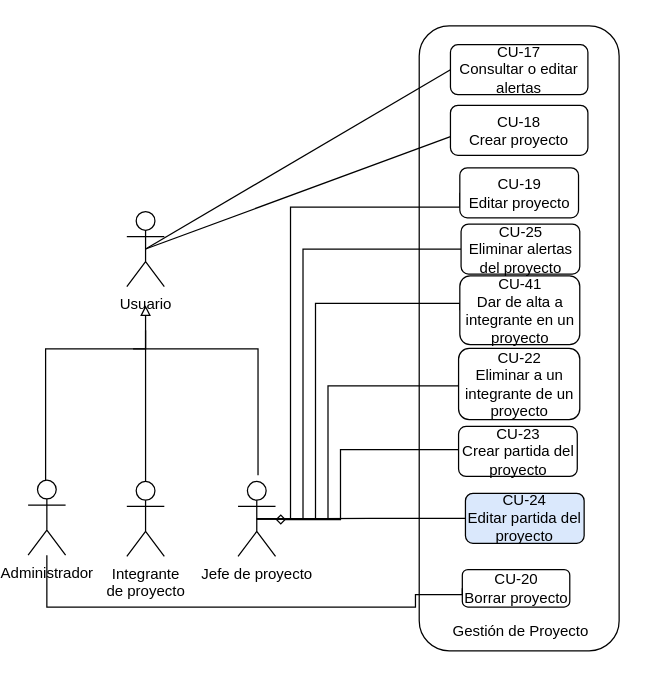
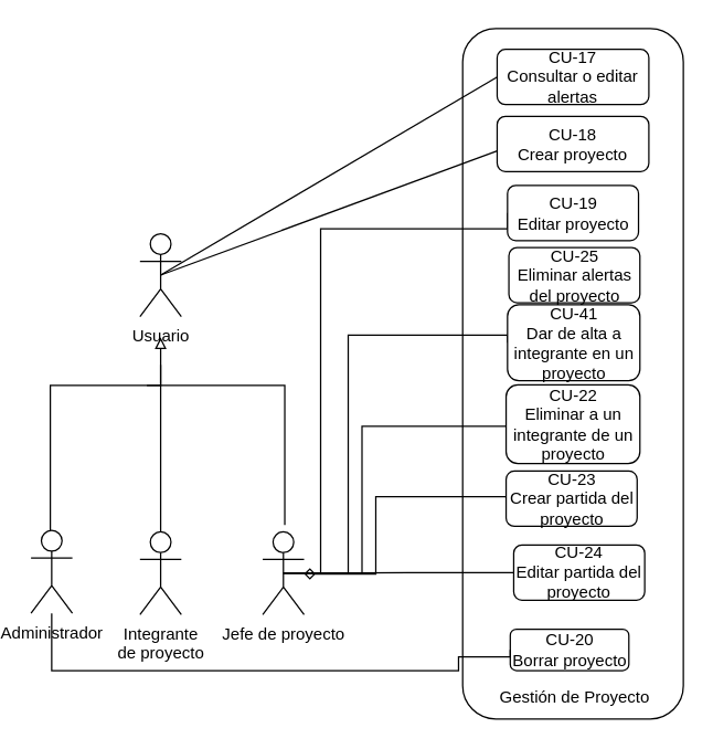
  <mxCell id="0" />
  <mxCell id="1" parent="0" />
  <mxCell id="2" value="" style="rounded=1;whiteSpace=wrap;html=1;" vertex="1" parent="1"><mxGeometry x="333" y="20" width="160" height="500" as="geometry" /></mxCell>
  <mxCell id="3" value="Usuario" style="shape=umlActor;verticalLabelPosition=bottom;verticalAlign=top;html=1;outlineConnect=0;" vertex="1" parent="1"><mxGeometry x="99" y="168.5" width="30" height="60" as="geometry" /></mxCell>
  <mxCell id="4" style="edgeStyle=orthogonalEdgeStyle;rounded=0;orthogonalLoop=1;jettySize=auto;html=1;exitX=0;exitY=0.5;exitDx=0;exitDy=0;endArrow=none;endFill=0;entryX=0.5;entryY=0.5;entryDx=0;entryDy=0;entryPerimeter=0;" edge="1" parent="1" source="5" target="12"><mxGeometry relative="1" as="geometry"><mxPoint x="260" y="435" as="targetPoint" /><Array as="points"><mxPoint x="366" y="165" /><mxPoint x="230" y="165" /><mxPoint x="230" y="415" /></Array></mxGeometry></mxCell>
  <mxCell id="5" value="CU-19&lt;br&gt;Editar proyecto" style="rounded=1;whiteSpace=wrap;html=1;" vertex="1" parent="1"><mxGeometry x="365.5" y="133.5" width="95" height="40" as="geometry" /></mxCell>
  <mxCell id="6" value="CU-20&lt;br&gt;Borrar proyecto" style="rounded=1;whiteSpace=wrap;html=1;" vertex="1" parent="1"><mxGeometry x="367.5" y="455" width="86" height="30" as="geometry" /></mxCell>
  <mxCell id="7" style="edgeStyle=orthogonalEdgeStyle;rounded=0;orthogonalLoop=1;jettySize=auto;html=1;exitX=0;exitY=0.5;exitDx=0;exitDy=0;entryX=0.5;entryY=0.5;entryDx=0;entryDy=0;entryPerimeter=0;endArrow=none;endFill=0;" edge="1" parent="1" source="8" target="12"><mxGeometry relative="1" as="geometry"><Array as="points"><mxPoint x="250" y="242" /><mxPoint x="250" y="415" /></Array></mxGeometry></mxCell>
  <mxCell id="8" value="CU-41&lt;br&gt;Dar de alta a integrante en un proyecto" style="rounded=1;whiteSpace=wrap;html=1;" vertex="1" parent="1"><mxGeometry x="365.5" y="220" width="96" height="55" as="geometry" /></mxCell>
  <mxCell id="9" style="edgeStyle=orthogonalEdgeStyle;rounded=0;orthogonalLoop=1;jettySize=auto;html=1;exitX=0;exitY=0.5;exitDx=0;exitDy=0;endArrow=diamond;endFill=0;" edge="1" parent="1" source="10" target="12"><mxGeometry relative="1" as="geometry"><Array as="points"><mxPoint x="270" y="359" /><mxPoint x="270" y="415" /></Array></mxGeometry></mxCell>
  <mxCell id="10" value="CU-23&lt;br&gt;Crear partida del proyecto" style="rounded=1;whiteSpace=wrap;html=1;" vertex="1" parent="1"><mxGeometry x="364.5" y="340.5" width="95" height="40" as="geometry" /></mxCell>
  <mxCell id="11" value="CU-18&lt;br&gt;Crear proyecto" style="rounded=1;whiteSpace=wrap;html=1;" vertex="1" parent="1"><mxGeometry x="358" y="83.5" width="110" height="40" as="geometry" /></mxCell>
  <mxCell id="12" value="Jefe de proyecto" style="shape=umlActor;verticalLabelPosition=bottom;verticalAlign=top;html=1;outlineConnect=0;" vertex="1" parent="1"><mxGeometry x="188" y="384.5" width="30" height="60" as="geometry" /></mxCell>
  <mxCell id="13" style="edgeStyle=orthogonalEdgeStyle;rounded=0;orthogonalLoop=1;jettySize=auto;html=1;startArrow=none;startFill=0;endArrow=none;endFill=0;entryX=0;entryY=0.5;entryDx=0;entryDy=0;" edge="1" parent="1" source="14" target="6"><mxGeometry relative="1" as="geometry"><mxPoint x="300" y="578.5" as="targetPoint" /><Array as="points"><mxPoint x="35" y="485" /><mxPoint x="330" y="485" /><mxPoint x="330" y="475" /><mxPoint x="368" y="475" /></Array></mxGeometry></mxCell>
  <mxCell id="14" value="Administrador" style="shape=umlActor;verticalLabelPosition=bottom;verticalAlign=top;html=1;outlineConnect=0;" vertex="1" parent="1"><mxGeometry x="20" y="383.5" width="30" height="60" as="geometry" /></mxCell>
  <mxCell id="15" value="" style="endArrow=block;html=1;startArrow=none;startFill=0;endFill=0;rounded=0;" edge="1" parent="1"><mxGeometry width="50" height="50" relative="1" as="geometry"><mxPoint x="34" y="383.5" as="sourcePoint" /><mxPoint x="114" y="243.5" as="targetPoint" /><Array as="points"><mxPoint x="34" y="278.5" /><mxPoint x="114" y="278.5" /></Array></mxGeometry></mxCell>
  <mxCell id="16" value="" style="endArrow=none;html=1;rounded=0;" edge="1" parent="1"><mxGeometry width="50" height="50" relative="1" as="geometry"><mxPoint x="204" y="379.5" as="sourcePoint" /><mxPoint x="104" y="278.5" as="targetPoint" /><Array as="points"><mxPoint x="204" y="278.5" /></Array></mxGeometry></mxCell>
  <mxCell id="17" style="edgeStyle=orthogonalEdgeStyle;rounded=0;orthogonalLoop=1;jettySize=auto;html=1;exitX=0;exitY=0.5;exitDx=0;exitDy=0;endArrow=none;endFill=0;entryX=0.5;entryY=0.5;entryDx=0;entryDy=0;entryPerimeter=0;" edge="1" parent="1" source="18" target="12"><mxGeometry relative="1" as="geometry"><mxPoint x="260" y="415" as="targetPoint" /><Array as="points"><mxPoint x="260" y="308" /><mxPoint x="260" y="415" /></Array></mxGeometry></mxCell>
  <mxCell id="18" value="CU-22&lt;br&gt;Eliminar a un integrante de un proyecto" style="rounded=1;whiteSpace=wrap;html=1;" vertex="1" parent="1"><mxGeometry x="364.5" y="278" width="97" height="57" as="geometry" /></mxCell>
  <mxCell id="19" value="Gestión de Proyecto" style="text;html=1;align=center;verticalAlign=middle;resizable=0;points=[];autosize=1;" vertex="1" parent="1"><mxGeometry x="353.5" y="495" width="120" height="20" as="geometry" /></mxCell>
  <mxCell id="20" value="" style="endArrow=none;html=1;entryX=0;entryY=0.75;entryDx=0;entryDy=0;exitX=0.5;exitY=0.5;exitDx=0;exitDy=0;exitPerimeter=0;" edge="1" parent="1" source="3"><mxGeometry width="50" height="50" relative="1" as="geometry"><mxPoint x="203" y="193.5" as="sourcePoint" /><mxPoint x="358" y="108.5" as="targetPoint" /></mxGeometry></mxCell>
  <mxCell id="21" value="" style="endArrow=none;startArrow=none;html=1;startFill=0;endFill=0;exitX=0.5;exitY=0;exitDx=0;exitDy=0;exitPerimeter=0;" edge="1" parent="1" source="22"><mxGeometry width="50" height="50" relative="1" as="geometry"><mxPoint x="114" y="373.5" as="sourcePoint" /><mxPoint x="114" y="263.5" as="targetPoint" /></mxGeometry></mxCell>
  <mxCell id="22" value="Integrante&lt;br&gt;de proyecto" style="shape=umlActor;verticalLabelPosition=bottom;verticalAlign=top;html=1;outlineConnect=0;" vertex="1" parent="1"><mxGeometry x="99" y="384.5" width="30" height="60" as="geometry" /></mxCell>
  <mxCell id="23" value="CU-17&lt;br&gt;Consultar o editar alertas" style="rounded=1;whiteSpace=wrap;html=1;" vertex="1" parent="1"><mxGeometry x="358" y="35" width="110" height="40" as="geometry" /></mxCell>
  <mxCell id="24" value="" style="endArrow=none;html=1;entryX=0;entryY=0.5;entryDx=0;entryDy=0;exitX=0.5;exitY=0.5;exitDx=0;exitDy=0;exitPerimeter=0;" edge="1" parent="1" source="3" target="23"><mxGeometry width="50" height="50" relative="1" as="geometry"><mxPoint x="124" y="208.5" as="sourcePoint" /><mxPoint x="368" y="118.5" as="targetPoint" /></mxGeometry></mxCell>
  <mxCell id="25" style="edgeStyle=orthogonalEdgeStyle;rounded=0;orthogonalLoop=1;jettySize=auto;html=1;exitX=0;exitY=0.5;exitDx=0;exitDy=0;endArrow=none;endFill=0;" edge="1" parent="1" source="26" target="12"><mxGeometry relative="1" as="geometry" /></mxCell>
- <mxCell id="26" value="CU-24&lt;br&gt;Editar partida del proyecto" style="rounded=1;whiteSpace=wrap;html=1;fillColor=#dae8fc;" vertex="1" parent="1"><mxGeometry x="370" y="394" width="95" height="40" as="geometry" /></mxCell>
- <mxCell id="27" style="edgeStyle=orthogonalEdgeStyle;rounded=0;orthogonalLoop=1;jettySize=auto;html=1;exitX=0;exitY=0.5;exitDx=0;exitDy=0;endArrow=none;endFill=0;entryX=0.5;entryY=0.5;entryDx=0;entryDy=0;entryPerimeter=0;" edge="1" parent="1" source="28" target="12"><mxGeometry relative="1" as="geometry"><mxPoint x="260" y="415" as="targetPoint" /><Array as="points"><mxPoint x="240" y="199" /><mxPoint x="240" y="415" /></Array></mxGeometry></mxCell>
+ <mxCell id="26" value="CU-24&lt;br&gt;Editar partida del proyecto" style="rounded=1;whiteSpace=wrap;html=1;" vertex="1" parent="1"><mxGeometry x="370" y="394" width="95" height="40" as="geometry" /></mxCell>
  <mxCell id="28" value="CU-25&lt;br&gt;Eliminar alertas del proyecto" style="rounded=1;whiteSpace=wrap;html=1;" vertex="1" parent="1"><mxGeometry x="366.5" y="178.5" width="95" height="40" as="geometry" /></mxCell>
